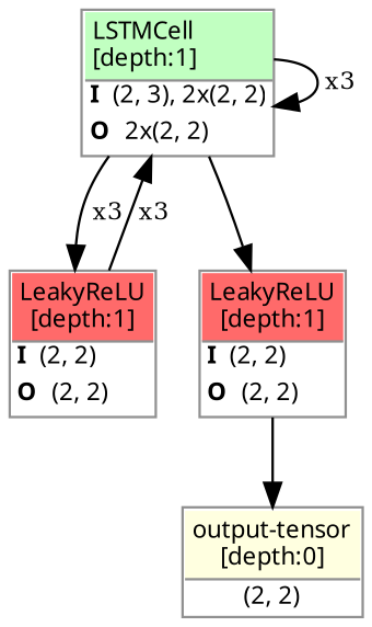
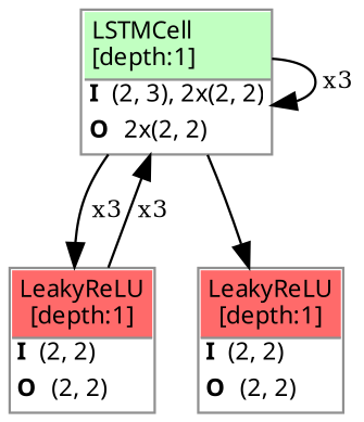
  strict digraph {
    ordering=in
    rankdir=TB
    node [align=left color="#909090" fillcolor="#ffffff90" fontname="Linux libertine" fontsize=10 margin=0 ranksep=0.1 shape=plaintext style=filled]
    edge [fontsize=10]
    n1 [height=0.2 label=<                     <TABLE BORDER="1" CELLBORDER="0"                     CELLSPACING="0" CELLPADDING="2">                         <TR>                             <TD BGCOLOR="darkseagreen1" ALIGN="LEFT"                             BORDER="1" SIDES="B"                             >LSTMCell<BR ALIGN="LEFT"/>[depth:1]</TD>                         </TR>                         <TR>                             <TD ALIGN="LEFT"><B>I</B> (2, 3), 2x(2, 2)</TD>                         </TR>                         <TR>                             <TD ALIGN="LEFT"><B>O</B> 2x(2, 2)</TD>                         </TR>                                              </TABLE>>]
    n2 [height=0.2 label=<                     <TABLE BORDER="1" CELLBORDER="0"                     CELLSPACING="0" CELLPADDING="2">                         <TR>                             <TD BGCOLOR="indianred1" ALIGN="LEFT"                             BORDER="1" SIDES="B"                             >LeakyReLU<BR ALIGN="LEFT"/>[depth:1]</TD>                         </TR>                         <TR>                             <TD ALIGN="LEFT"><B>I</B> (2, 2)</TD>                         </TR>                         <TR>                             <TD ALIGN="LEFT"><B>O</B> (2, 2)</TD>                         </TR>                                              </TABLE>>]
    n3 [height=0.2 label=<                     <TABLE BORDER="1" CELLBORDER="0"                     CELLSPACING="0" CELLPADDING="2">                         <TR>                             <TD BGCOLOR="indianred1" ALIGN="LEFT"                             BORDER="1" SIDES="B"                             >LeakyReLU<BR ALIGN="LEFT"/>[depth:1]</TD>                         </TR>                         <TR>                             <TD ALIGN="LEFT"><B>I</B> (2, 2)</TD>                         </TR>                         <TR>                             <TD ALIGN="LEFT"><B>O</B> (2, 2)</TD>                         </TR>                                              </TABLE>>]
-   n4 [height=0.2 label=<                     <TABLE BORDER="1" CELLBORDER="0"                     CELLSPACING="0" CELLPADDING="2">                         <TR>                             <TD BGCOLOR="lightyellow" ALIGN="LEFT"                             BORDER="1" SIDES="B"                             >output-tensor<BR ALIGN="LEFT"/>[depth:0]</TD>                         </TR>                         <TR>                             <TD>(2, 2)</TD>                         </TR>                                              </TABLE>>]
    n1 -> n1 [label=" x3"]
    n1 -> n2 [label=" x3"]
    n1 -> n3
    n2 -> n1 [label=" x3"]
-   n3 -> n4
  }
